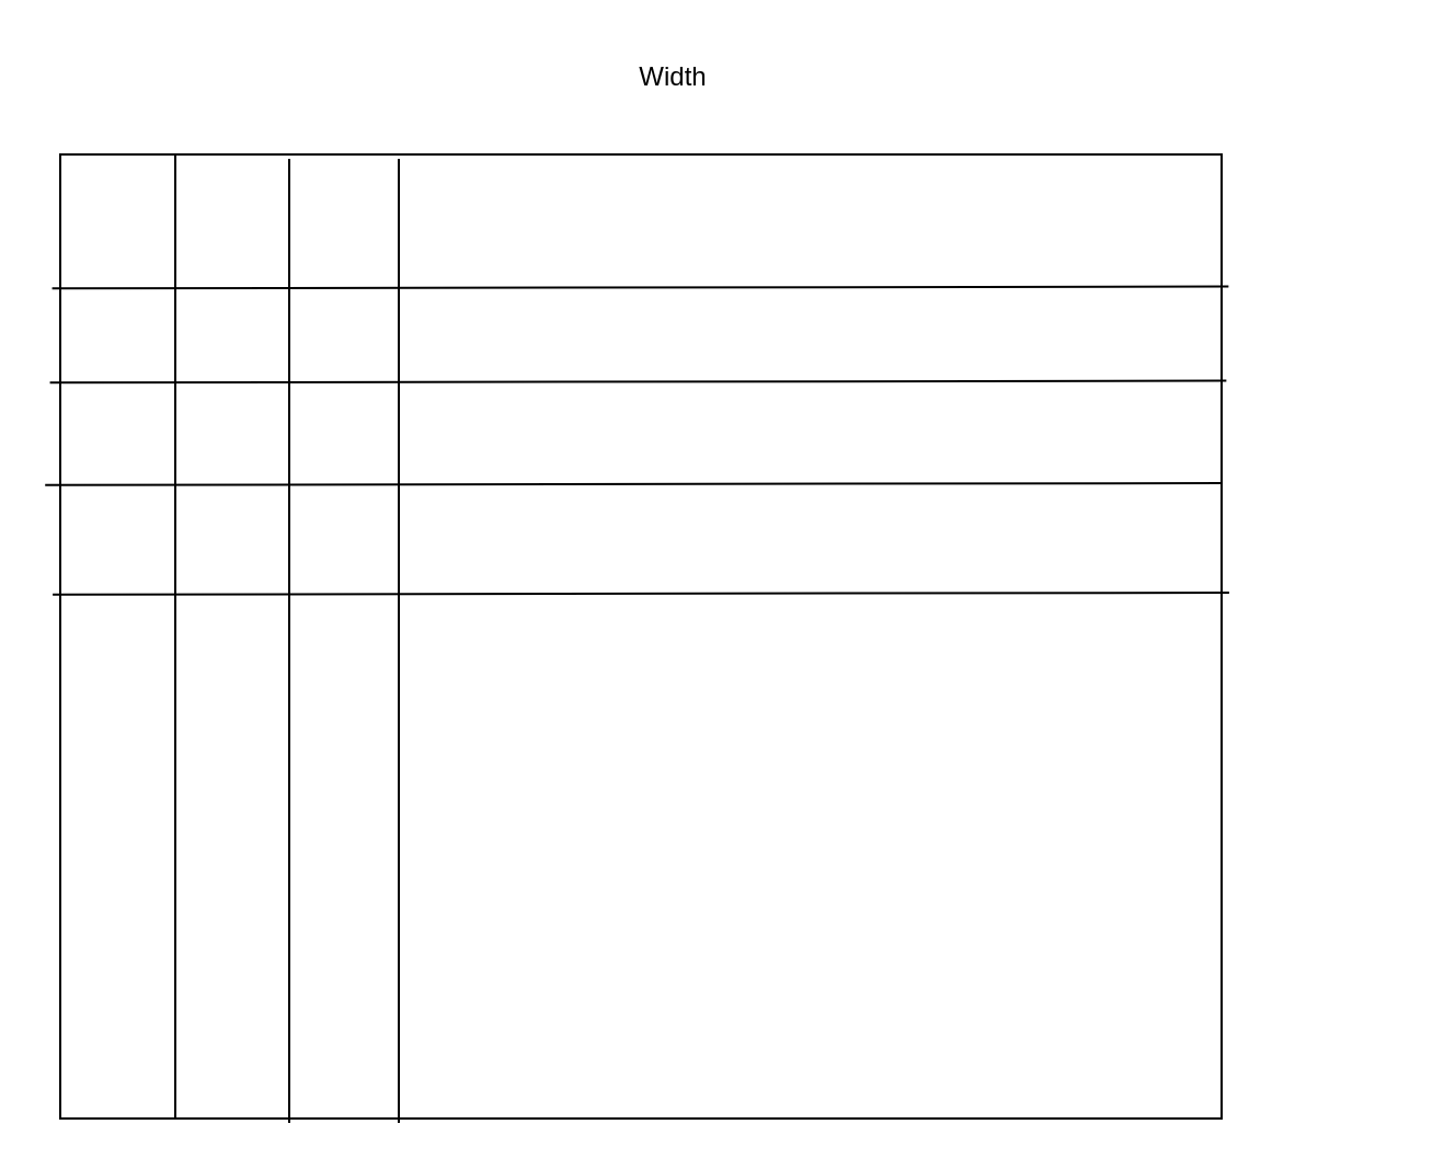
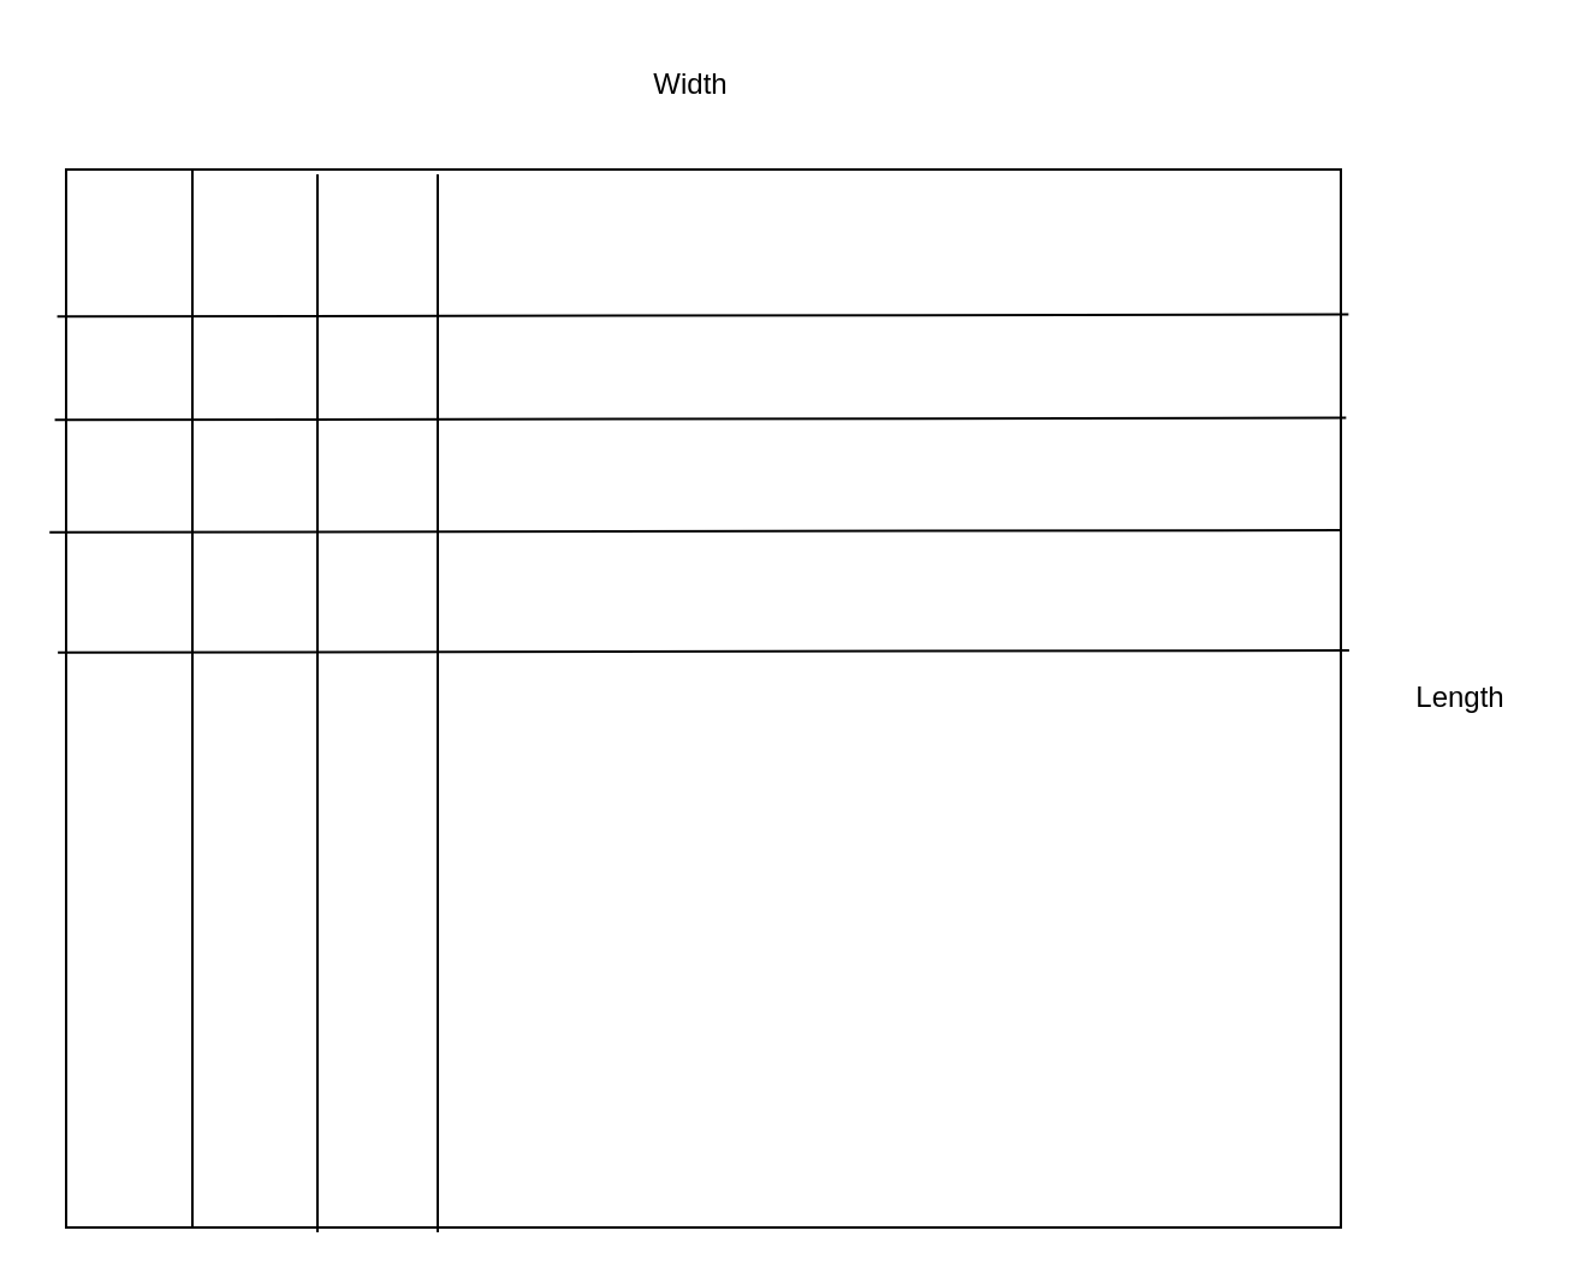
  <mxCell id="0" />
  <mxCell id="1" parent="0" />
  <mxCell id="2" value="" style="rounded=0;whiteSpace=wrap;html=1;" vertex="1" parent="1"><mxGeometry x="27" y="70" width="530" height="440" as="geometry" /></mxCell>
  <mxCell id="3" value="" style="endArrow=none;html=1;exitX=1.006;exitY=0.137;exitDx=0;exitDy=0;exitPerimeter=0;entryX=-0.007;entryY=0.139;entryDx=0;entryDy=0;entryPerimeter=0;" edge="1" parent="1" source="2" target="2"><mxGeometry width="50" height="50" relative="1" as="geometry"><mxPoint x="237" y="130" as="sourcePoint" /><mxPoint x="187" y="130" as="targetPoint" /></mxGeometry></mxCell>
  <mxCell id="4" value="" style="endArrow=none;html=1;exitX=1.006;exitY=0.137;exitDx=0;exitDy=0;exitPerimeter=0;entryX=-0.007;entryY=0.139;entryDx=0;entryDy=0;entryPerimeter=0;" edge="1" parent="1"><mxGeometry width="50" height="50" relative="1" as="geometry"><mxPoint x="559.18" y="173.28" as="sourcePoint" /><mxPoint x="22.29" y="174.16" as="targetPoint" /></mxGeometry></mxCell>
  <mxCell id="5" value="" style="endArrow=none;html=1;exitX=1.006;exitY=0.137;exitDx=0;exitDy=0;exitPerimeter=0;entryX=-0.007;entryY=0.139;entryDx=0;entryDy=0;entryPerimeter=0;" edge="1" parent="1"><mxGeometry width="50" height="50" relative="1" as="geometry"><mxPoint x="557" y="220" as="sourcePoint" /><mxPoint x="20.11" y="220.88" as="targetPoint" /></mxGeometry></mxCell>
  <mxCell id="6" value="" style="endArrow=none;html=1;exitX=1.006;exitY=0.137;exitDx=0;exitDy=0;exitPerimeter=0;entryX=-0.007;entryY=0.139;entryDx=0;entryDy=0;entryPerimeter=0;" edge="1" parent="1"><mxGeometry width="50" height="50" relative="1" as="geometry"><mxPoint x="560.45" y="270" as="sourcePoint" /><mxPoint x="23.56" y="270.88" as="targetPoint" /></mxGeometry></mxCell>
- <mxCell id="8" value="Width" style="text;strokeColor=none;align=center;fillColor=none;html=1;verticalAlign=middle;whiteSpace=wrap;rounded=0;" vertex="1" parent="1"><mxGeometry x="277" y="20" width="60" height="30" as="geometry" /></mxCell>
+ <mxCell id="7" value="Length" style="text;strokeColor=none;align=center;fillColor=none;html=1;verticalAlign=middle;whiteSpace=wrap;rounded=0;" vertex="1" parent="1"><mxGeometry x="577" y="275" width="60" height="30" as="geometry" /></mxCell>
+ <mxCell id="8" value="Width" style="text;strokeColor=none;align=center;fillColor=none;html=1;verticalAlign=middle;whiteSpace=wrap;rounded=0;" vertex="1" parent="1"><mxGeometry x="257" y="20" width="60" height="30" as="geometry" /></mxCell>
  <mxCell id="9" value="" style="endArrow=none;html=1;exitX=0.25;exitY=1;exitDx=0;exitDy=0;entryX=0.25;entryY=0;entryDx=0;entryDy=0;" edge="1" parent="1"><mxGeometry width="50" height="50" relative="1" as="geometry"><mxPoint x="79.5" y="510" as="sourcePoint" /><mxPoint x="79.5" y="70" as="targetPoint" /></mxGeometry></mxCell>
  <mxCell id="10" value="" style="endArrow=none;html=1;exitX=0.25;exitY=1;exitDx=0;exitDy=0;entryX=0.25;entryY=0;entryDx=0;entryDy=0;" edge="1" parent="1"><mxGeometry width="50" height="50" relative="1" as="geometry"><mxPoint x="131.5" y="512" as="sourcePoint" /><mxPoint x="131.5" y="72" as="targetPoint" /></mxGeometry></mxCell>
  <mxCell id="11" value="" style="endArrow=none;html=1;exitX=0.25;exitY=1;exitDx=0;exitDy=0;entryX=0.25;entryY=0;entryDx=0;entryDy=0;" edge="1" parent="1"><mxGeometry width="50" height="50" relative="1" as="geometry"><mxPoint x="181.5" y="512" as="sourcePoint" /><mxPoint x="181.5" y="72" as="targetPoint" /></mxGeometry></mxCell>
